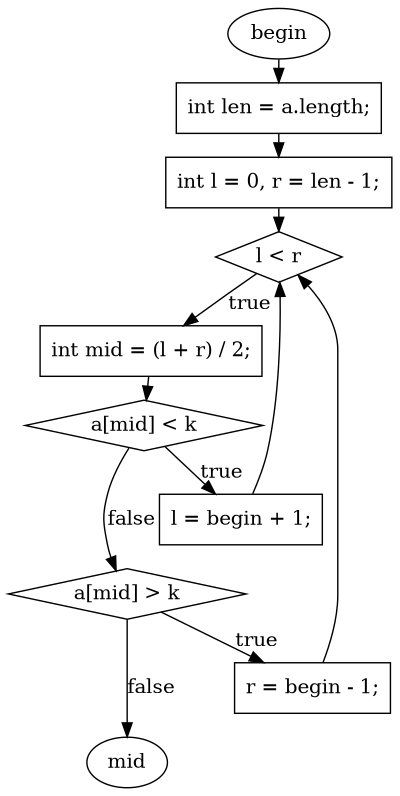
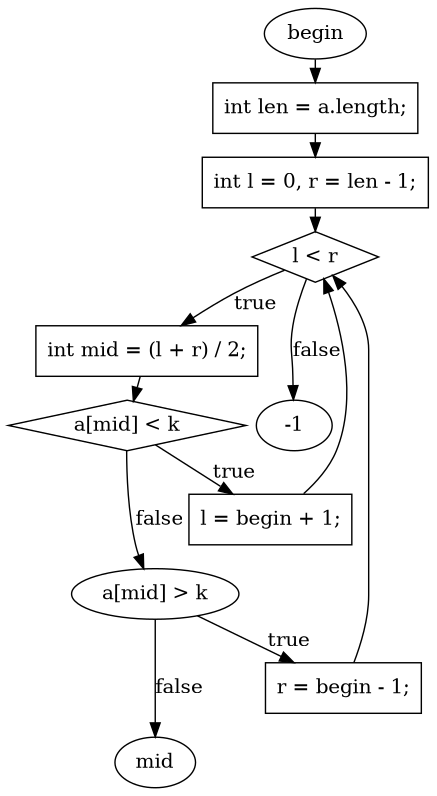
  digraph {
    nodesep=0.1
    ranksep=0.1
    node [fillcolor=white shape=box style=filled]
    n1 [label=begin shape=ellipse]
    n2 [label="int len = a.length;"]
    n3 [label="int l = 0, r = len - 1;"]
    n4 [label="l \< r" shape=diamond]
    n5 [label="int mid = (l + r) / 2;"]
+   n6 [label=-1 shape=ellipse]
    n7 [label="a[mid] \< k" shape=diamond]
    n8 [label="l = begin + 1;"]
-   n9 [label="a[mid] \> k" shape=diamond]
+   n9 [label="a[mid] \> k" shape=ellipse]
    n10 [label="r = begin - 1;"]
    n11 [label=mid shape=ellipse]
    n1 -> n2
    n2 -> n3
    n3 -> n4
    n4 -> n5 [label=true minlen=1]
+   n4 -> n6 [label=false minlen=2]
    n5 -> n7
    n7 -> n8 [label=true minlen=1]
    n7 -> n9 [label=false minlen=2]
    n8 -> n4
    n9 -> n10 [label=true minlen=1]
    n9 -> n11 [label=false minlen=2]
    n10 -> n4
  }
